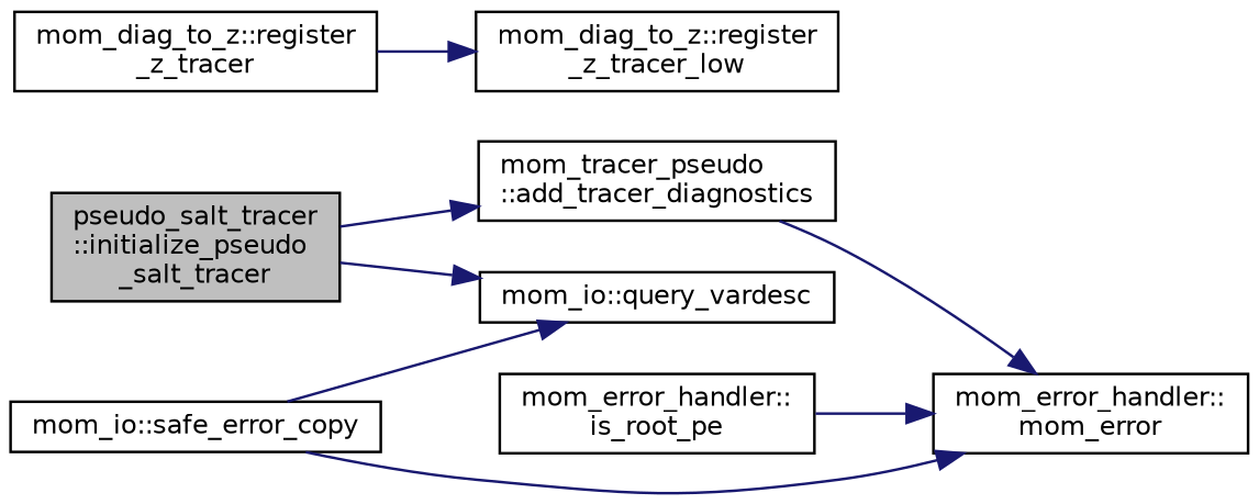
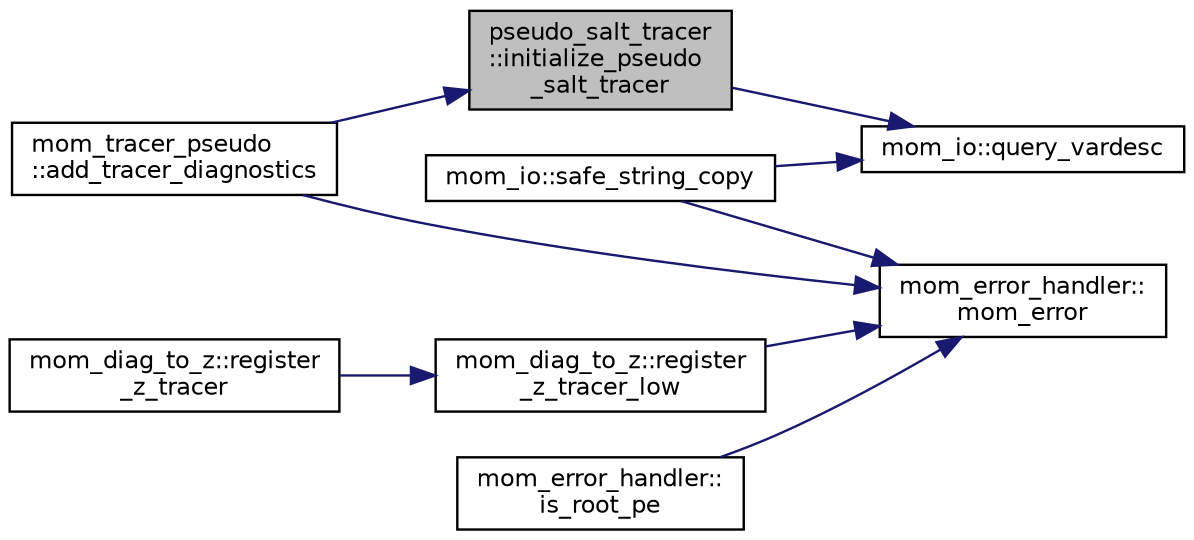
  digraph {
    rankdir=LR
    node [color=black fillcolor=white fontname=Helvetica fontsize=10 shape=record style=filled]
    edge [color=midnightblue fontname=Helvetica fontsize=10 labelfontname=Helvetica labelfontsize=10 style=solid]
    n1 [fillcolor=grey75 fontcolor=black height=0.2 label="pseudo_salt_tracer\l::initialize_pseudo\l_salt_tracer" width=0.4]
    n2 [height=0.2 label="mom_tracer_pseudo\l::add_tracer_diagnostics" width=0.4]
    n3 [height=0.2 label="mom_io::query_vardesc" width=0.4]
    n4 [height=0.2 label="mom_error_handler::\lmom_error" width=0.4]
    n5 [height=0.2 label="mom_diag_to_z::register\l_z_tracer" width=0.4]
    n6 [height=0.2 label="mom_diag_to_z::register\l_z_tracer_low" width=0.4]
    n7 [height=0.2 label="mom_error_handler::\lis_root_pe" width=0.4]
-   n8 [height=0.2 label="mom_io::safe_error_copy" width=0.4]
-   n1 -> n2
+   n8 [height=0.2 label="mom_io::safe_string_copy" width=0.4]
+   n2 -> n1
    n1 -> n3
    n2 -> n4
    n5 -> n6
+   n6 -> n4
    n7 -> n4
    n8 -> n3
    n8 -> n4
  }
